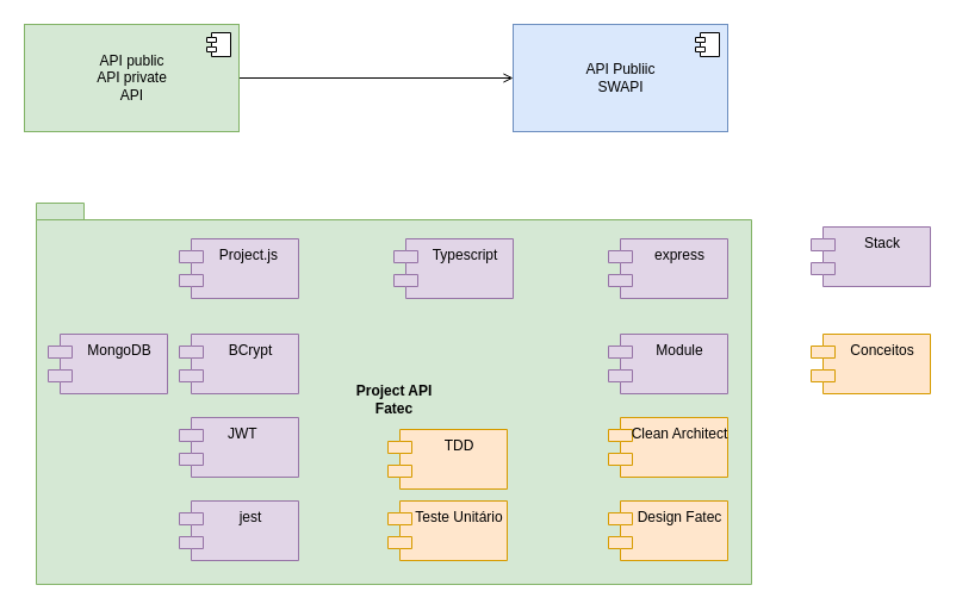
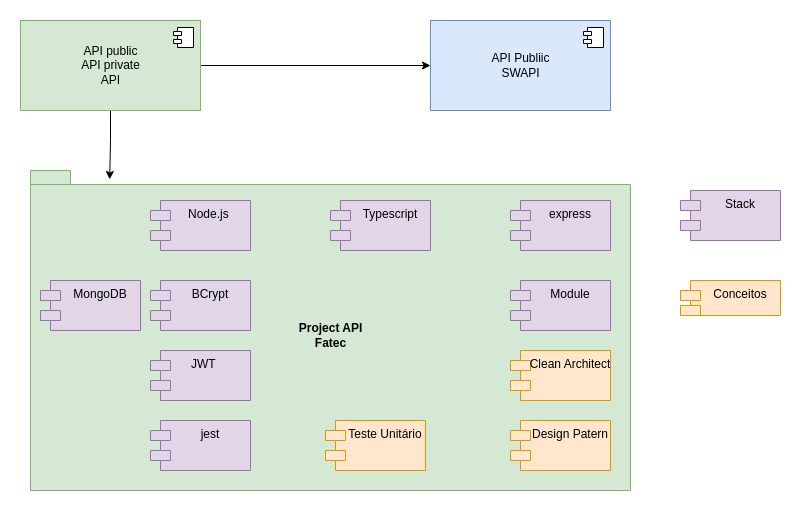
  <mxCell id="0" />
  <mxCell id="1" parent="0" />
  <mxCell id="2" value="Project API&lt;br&gt;Fatec" style="shape=folder;fontStyle=1;spacingTop=10;tabWidth=40;tabHeight=14;tabPosition=left;html=1;fillColor=#d5e8d4;strokeColor=#82b366;" vertex="1" parent="1"><mxGeometry x="30" y="170" width="600" height="320" as="geometry" /></mxCell>
- <mxCell id="3" value="Project.js " style="shape=module;align=left;spacingLeft=20;align=center;verticalAlign=top;fillColor=#e1d5e7;strokeColor=#9673a6;" vertex="1" parent="1"><mxGeometry x="150" y="200" width="100" height="50" as="geometry" /></mxCell>
+ <mxCell id="3" value="Node.js " style="shape=module;align=left;spacingLeft=20;align=center;verticalAlign=top;fillColor=#e1d5e7;strokeColor=#9673a6;" vertex="1" parent="1"><mxGeometry x="150" y="200" width="100" height="50" as="geometry" /></mxCell>
  <mxCell id="4" value="BCrypt" style="shape=module;align=left;spacingLeft=20;align=center;verticalAlign=top;fillColor=#e1d5e7;strokeColor=#9673a6;" vertex="1" parent="1"><mxGeometry x="150" y="280" width="100" height="50" as="geometry" /></mxCell>
  <mxCell id="5" value="JWT    " style="shape=module;align=left;spacingLeft=20;align=center;verticalAlign=top;fillColor=#e1d5e7;strokeColor=#9673a6;" vertex="1" parent="1"><mxGeometry x="150" y="350" width="100" height="50" as="geometry" /></mxCell>
  <mxCell id="6" value="jest" style="shape=module;align=left;spacingLeft=20;align=center;verticalAlign=top;fillColor=#e1d5e7;strokeColor=#9673a6;" vertex="1" parent="1"><mxGeometry x="150" y="420" width="100" height="50" as="geometry" /></mxCell>
  <mxCell id="7" value="express" style="shape=module;align=left;spacingLeft=20;align=center;verticalAlign=top;fillColor=#e1d5e7;strokeColor=#9673a6;" vertex="1" parent="1"><mxGeometry x="510" y="200" width="100" height="50" as="geometry" /></mxCell>
  <mxCell id="8" value="Module" style="shape=module;align=left;spacingLeft=20;align=center;verticalAlign=top;fillColor=#e1d5e7;strokeColor=#9673a6;" vertex="1" parent="1"><mxGeometry x="510" y="280" width="100" height="50" as="geometry" /></mxCell>
  <mxCell id="9" value="Clean Architect" style="shape=module;align=left;spacingLeft=20;align=center;verticalAlign=top;fillColor=#ffe6cc;strokeColor=#d79b00;" vertex="1" parent="1"><mxGeometry x="510" y="350" width="100" height="50" as="geometry" /></mxCell>
- <mxCell id="10" value="Design Fatec" style="shape=module;align=left;spacingLeft=20;align=center;verticalAlign=top;fillColor=#ffe6cc;strokeColor=#d79b00;" vertex="1" parent="1"><mxGeometry x="510" y="420" width="100" height="50" as="geometry" /></mxCell>
+ <mxCell id="10" value="Design Patern" style="shape=module;align=left;spacingLeft=20;align=center;verticalAlign=top;fillColor=#ffe6cc;strokeColor=#d79b00;" vertex="1" parent="1"><mxGeometry x="510" y="420" width="100" height="50" as="geometry" /></mxCell>
  <mxCell id="11" value="Typescript" style="shape=module;align=left;spacingLeft=20;align=center;verticalAlign=top;fillColor=#e1d5e7;strokeColor=#9673a6;" vertex="1" parent="1"><mxGeometry x="330" y="200" width="100" height="50" as="geometry" /></mxCell>
  <mxCell id="12" value="Teste Unitário" style="shape=module;align=left;spacingLeft=20;align=center;verticalAlign=top;fillColor=#ffe6cc;strokeColor=#d79b00;" vertex="1" parent="1"><mxGeometry x="325" y="420" width="100" height="50" as="geometry" /></mxCell>
  <mxCell id="13" value="Stack" style="shape=module;align=left;spacingLeft=20;align=center;verticalAlign=top;fillColor=#e1d5e7;strokeColor=#9673a6;" vertex="1" parent="1"><mxGeometry x="680" y="190" width="100" height="50" as="geometry" /></mxCell>
- <mxCell id="14" value="Conceitos&#10;" style="shape=module;align=left;spacingLeft=20;align=center;verticalAlign=top;fillColor=#ffe6cc;strokeColor=#d79b00;" vertex="1" parent="1"><mxGeometry x="680" y="280" width="100" height="50" as="geometry" /></mxCell>
+ <mxCell id="14" value="Conceitos&#10;" style="shape=module;align=left;spacingLeft=20;align=center;verticalAlign=top;fillColor=#ffe6cc;strokeColor=#d79b00;" vertex="1" parent="1"><mxGeometry x="680" y="280" width="100" height="35" as="geometry" /></mxCell>
  <mxCell id="15" value="MongoDB" style="shape=module;align=left;spacingLeft=20;align=center;verticalAlign=top;fillColor=#e1d5e7;strokeColor=#9673a6;" vertex="1" parent="1"><mxGeometry x="40" y="280" width="100" height="50" as="geometry" /></mxCell>
- <mxCell id="16" value="TDD" style="shape=module;align=left;spacingLeft=20;align=center;verticalAlign=top;fillColor=#ffe6cc;strokeColor=#d79b00;" vertex="1" parent="1"><mxGeometry x="325" y="360" width="100" height="50" as="geometry" /></mxCell>
- <mxCell id="18" style="edgeStyle=orthogonalEdgeStyle;rounded=0;orthogonalLoop=1;jettySize=auto;html=1;entryX=0;entryY=0.5;entryDx=0;entryDy=0;endArrow=open;" edge="1" parent="1" source="19" target="21"><mxGeometry relative="1" as="geometry" /></mxCell>
+ <mxCell id="17" style="edgeStyle=orthogonalEdgeStyle;rounded=0;orthogonalLoop=1;jettySize=auto;html=1;entryX=0.132;entryY=0.028;entryDx=0;entryDy=0;entryPerimeter=0;" edge="1" parent="1" source="19" target="2"><mxGeometry relative="1" as="geometry" /></mxCell>
+ <mxCell id="18" style="edgeStyle=orthogonalEdgeStyle;rounded=0;orthogonalLoop=1;jettySize=auto;html=1;entryX=0;entryY=0.5;entryDx=0;entryDy=0;" edge="1" parent="1" source="19" target="21"><mxGeometry relative="1" as="geometry" /></mxCell>
  <mxCell id="19" value="API public&lt;br&gt;API private&lt;br&gt;API" style="html=1;dropTarget=0;fillColor=#d5e8d4;strokeColor=#82b366;" vertex="1" parent="1"><mxGeometry x="20" y="20" width="180" height="90" as="geometry" /></mxCell>
  <mxCell id="20" value="" style="shape=module;jettyWidth=8;jettyHeight=4;" vertex="1" parent="19"><mxGeometry x="1" width="20" height="20" relative="1" as="geometry"><mxPoint x="-27" y="7" as="offset" /></mxGeometry></mxCell>
  <mxCell id="21" value="API Publiic&lt;br&gt;SWAPI&lt;br&gt;" style="html=1;dropTarget=0;fillColor=#dae8fc;strokeColor=#6c8ebf;" vertex="1" parent="1"><mxGeometry x="430" y="20" width="180" height="90" as="geometry" /></mxCell>
  <mxCell id="22" value="" style="shape=module;jettyWidth=8;jettyHeight=4;" vertex="1" parent="21"><mxGeometry x="1" width="20" height="20" relative="1" as="geometry"><mxPoint x="-27" y="7" as="offset" /></mxGeometry></mxCell>
